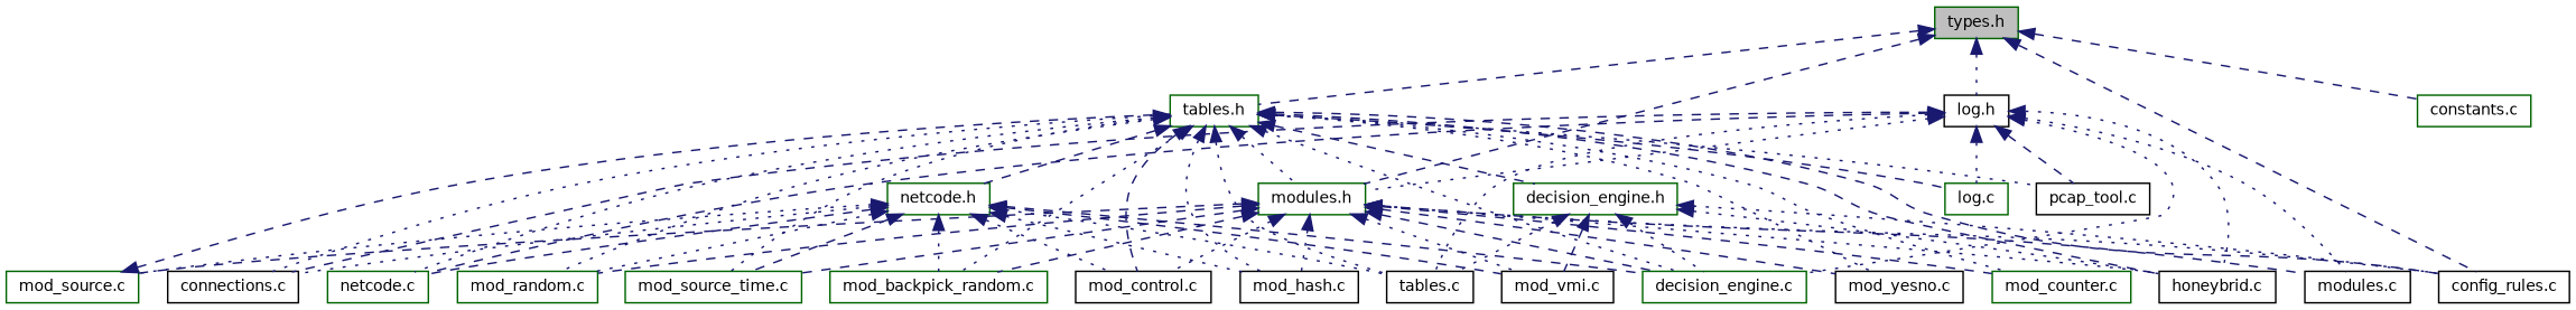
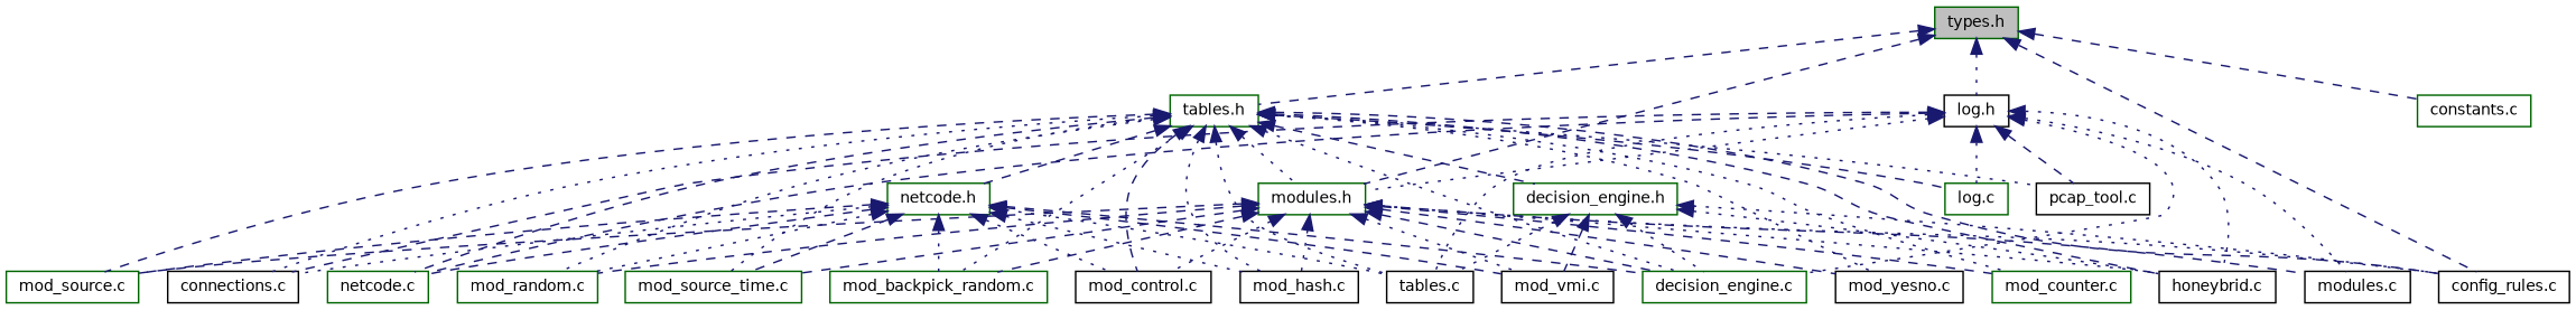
  digraph {
    node [color=darkgreen fillcolor=white fontname=Helvetica fontsize=10 shape=record style=filled]
    edge [color=midnightblue dir=back fontname=Helvetica fontsize=10 labelfontname=Helvetica labelfontsize=10 style=dotted]
    n1 [fillcolor=grey75 fontcolor=black height=0.2 label="types.h" width=0.4]
    n2 [height=0.2 label="tables.h" width=0.4]
    n3 [color=black height=0.2 label="config_rules.c" width=0.4]
    n4 [height=0.2 label="modules.h" width=0.4]
    n5 [color=black height=0.2 label="log.h" width=0.4]
    n6 [height=0.2 label="constants.c" width=0.4]
    n7 [height=0.2 label="netcode.h" width=0.4]
    n8 [height=0.2 label="decision_engine.h" width=0.4]
    n9 [height=0.2 label="decision_engine.c" width=0.4]
    n10 [color=black height=0.2 label="honeybrid.c" width=0.4]
    n11 [color=black height=0.2 label="tables.c" width=0.4]
    n12 [height=0.2 label="mod_backpick_random.c" width=0.4]
    n13 [color=black height=0.2 label="mod_control.c" width=0.4]
    n14 [height=0.2 label="mod_counter.c" width=0.4]
    n15 [color=black height=0.2 label="mod_hash.c" width=0.4]
    n16 [height=0.2 label="mod_random.c" width=0.4]
    n17 [height=0.2 label="mod_source.c" width=0.4]
    n18 [height=0.2 label="mod_source_time.c" width=0.4]
    n19 [color=black height=0.2 label="mod_yesno.c" width=0.4]
    n20 [color=black height=0.2 label="connections.c" width=0.4]
    n21 [height=0.2 label="netcode.c" width=0.4]
    n22 [height=0.2 label="log.c" width=0.4]
    n23 [color=black height=0.2 label="pcap_tool.c" width=0.4]
    n24 [color=black height=0.2 label="mod_vmi.c" width=0.4]
    n25 [color=black height=0.2 label="modules.c" width=0.4]
    n1 -> n2 [style=dashed]
    n1 -> n3 [style=dashed]
    n1 -> n4 [style=dashed]
    n1 -> n5
    n1 -> n6 [style=dashed]
    n2 -> n3 [style=dashed]
    n2 -> n4
    n2 -> n7 [style=dashed]
    n2 -> n8 [style=dashed]
    n2 -> n9
    n2 -> n10 [style=dashed]
    n2 -> n11
    n2 -> n12
    n2 -> n13 [style=dashed]
    n2 -> n14
    n2 -> n15
    n2 -> n16
-   n17 -> n2 [style=dashed]
+   n2 -> n17 [style=dashed]
    n2 -> n18
    n2 -> n19
    n2 -> n20
-   n2 -> n21
+   n2 -> n21 [style=dashed]
    n2 -> n22 [style=dashed]
    n2 -> n23
    n4 -> n3
    n4 -> n9 [style=dashed]
    n4 -> n10
    n4 -> n12 [style=dashed]
    n4 -> n13
    n4 -> n14 [style=dashed]
    n4 -> n15
    n4 -> n16 [style=dashed]
    n4 -> n17 [style=dashed]
    n4 -> n18 [style=dashed]
    n4 -> n19 [style=dashed]
    n4 -> n24
    n4 -> n25 [style=dashed]
    n5 -> n4
    n5 -> n9
    n5 -> n10
    n5 -> n11
    n5 -> n20 [style=dashed]
    n5 -> n21 [style=dashed]
    n5 -> n22
    n5 -> n23 [style=dashed]
    n5 -> n25
    n7 -> n9 [style=dashed]
    n7 -> n11
    n7 -> n12
    n7 -> n13
    n7 -> n15
    n7 -> n16
-   n7 -> n17
+   n7 -> n17 [style=dashed]
    n7 -> n18 [style=dashed]
    n7 -> n20
    n7 -> n21 [style=dashed]
    n7 -> n24 [style=dashed]
    n8 -> n3
    n8 -> n9
    n8 -> n10
    n8 -> n11
    n8 -> n24 [style=dashed]
  }
